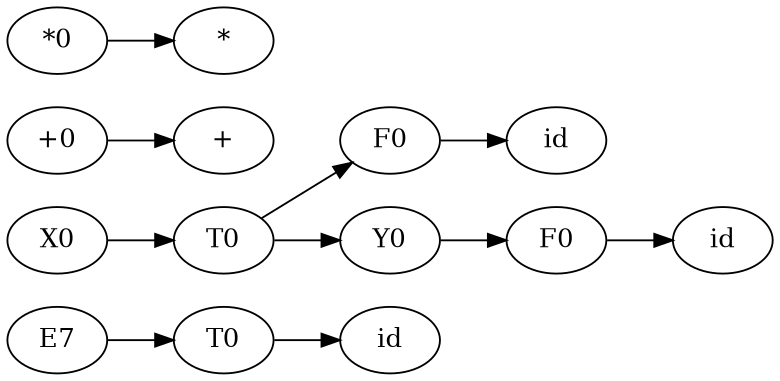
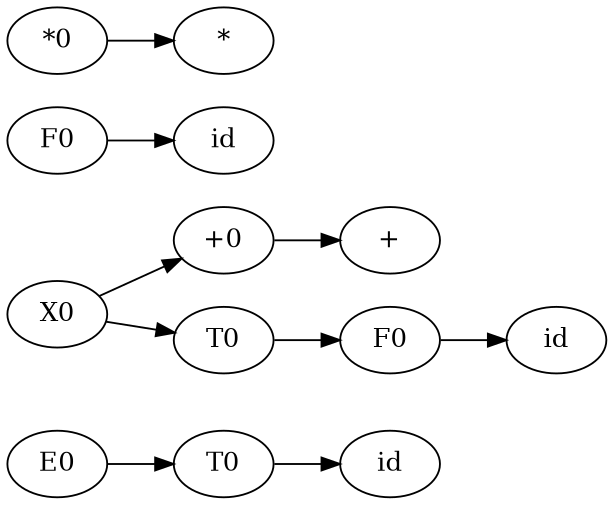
  digraph {
    rankdir=LR
-   n1 [label=E7]
+   n1 [label=E0]
    n2 [label=T0]
    n3 [label=id]
    n4 [label=X0]
    n5 [label="+0"]
    n6 [label=T0]
    n7 [label="+"]
    n8 [label=F0]
-   n9 [label=Y0]
    n10 [label=id]
    n11 [label=F0]
    n12 [label="*0"]
    n13 [label="*"]
    n14 [label=id]
    n1 -> n2
    n2 -> n3
+   n4 -> n5
    n4 -> n6
    n5 -> n7
    n6 -> n8
-   n6 -> n9
    n8 -> n10
-   n9 -> n11
    n11 -> n14
    n12 -> n13
  }
